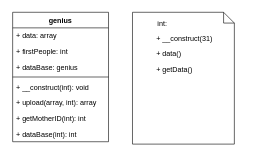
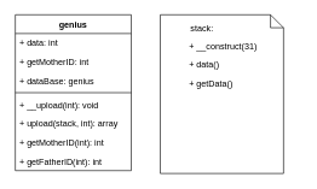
  <mxCell id="0" />
  <mxCell id="1" parent="0" />
  <mxCell id="2" value="genius" style="swimlane;fontStyle=1;align=center;verticalAlign=top;childLayout=stackLayout;horizontal=1;startSize=26;horizontalStack=0;resizeParent=1;resizeParentMax=0;resizeLast=0;collapsible=1;marginBottom=0;" vertex="1" parent="1"><mxGeometry x="20" y="20" width="160" height="216" as="geometry"><mxRectangle x="180" y="210" width="60" height="26" as="alternateBounds" /></mxGeometry></mxCell>
- <mxCell id="3" value="+ data: array" style="text;strokeColor=none;fillColor=none;align=left;verticalAlign=top;spacingLeft=4;spacingRight=4;overflow=hidden;rotatable=0;points=[[0,0.5],[1,0.5]];portConstraint=eastwest;" vertex="1" parent="2"><mxGeometry y="26" width="160" height="26" as="geometry" /></mxCell>
- <mxCell id="4" value="+ firstPeople: int" style="text;strokeColor=none;fillColor=none;align=left;verticalAlign=top;spacingLeft=4;spacingRight=4;overflow=hidden;rotatable=0;points=[[0,0.5],[1,0.5]];portConstraint=eastwest;" vertex="1" parent="2"><mxGeometry y="52" width="160" height="26" as="geometry" /></mxCell>
+ <mxCell id="3" value="+ data: int" style="text;strokeColor=none;fillColor=none;align=left;verticalAlign=top;spacingLeft=4;spacingRight=4;overflow=hidden;rotatable=0;points=[[0,0.5],[1,0.5]];portConstraint=eastwest;" vertex="1" parent="2"><mxGeometry y="26" width="160" height="26" as="geometry" /></mxCell>
+ <mxCell id="4" value="+ getMotherID: int" style="text;strokeColor=none;fillColor=none;align=left;verticalAlign=top;spacingLeft=4;spacingRight=4;overflow=hidden;rotatable=0;points=[[0,0.5],[1,0.5]];portConstraint=eastwest;" vertex="1" parent="2"><mxGeometry y="52" width="160" height="26" as="geometry" /></mxCell>
  <mxCell id="5" value="+ dataBase: genius" style="text;strokeColor=none;fillColor=none;align=left;verticalAlign=top;spacingLeft=4;spacingRight=4;overflow=hidden;rotatable=0;points=[[0,0.5],[1,0.5]];portConstraint=eastwest;" vertex="1" parent="2"><mxGeometry y="78" width="160" height="26" as="geometry" /></mxCell>
  <mxCell id="6" value="" style="line;strokeWidth=1;fillColor=none;align=left;verticalAlign=middle;spacingTop=-1;spacingLeft=3;spacingRight=3;rotatable=0;labelPosition=right;points=[];portConstraint=eastwest;" vertex="1" parent="2"><mxGeometry y="104" width="160" height="8" as="geometry" /></mxCell>
- <mxCell id="7" value="+ __construct(int): void" style="text;strokeColor=none;fillColor=none;align=left;verticalAlign=top;spacingLeft=4;spacingRight=4;overflow=hidden;rotatable=0;points=[[0,0.5],[1,0.5]];portConstraint=eastwest;" vertex="1" parent="2"><mxGeometry y="112" width="160" height="26" as="geometry" /></mxCell>
- <mxCell id="8" value="+ upload(array, int): array" style="text;strokeColor=none;fillColor=none;align=left;verticalAlign=top;spacingLeft=4;spacingRight=4;overflow=hidden;rotatable=0;points=[[0,0.5],[1,0.5]];portConstraint=eastwest;" vertex="1" parent="2"><mxGeometry y="138" width="160" height="26" as="geometry" /></mxCell>
+ <mxCell id="7" value="+ __upload(int): void" style="text;strokeColor=none;fillColor=none;align=left;verticalAlign=top;spacingLeft=4;spacingRight=4;overflow=hidden;rotatable=0;points=[[0,0.5],[1,0.5]];portConstraint=eastwest;" vertex="1" parent="2"><mxGeometry y="112" width="160" height="26" as="geometry" /></mxCell>
+ <mxCell id="8" value="+ upload(stack, int): array" style="text;strokeColor=none;fillColor=none;align=left;verticalAlign=top;spacingLeft=4;spacingRight=4;overflow=hidden;rotatable=0;points=[[0,0.5],[1,0.5]];portConstraint=eastwest;" vertex="1" parent="2"><mxGeometry y="138" width="160" height="26" as="geometry" /></mxCell>
  <mxCell id="9" value="+ getMotherID(int): int" style="text;strokeColor=none;fillColor=none;align=left;verticalAlign=top;spacingLeft=4;spacingRight=4;overflow=hidden;rotatable=0;points=[[0,0.5],[1,0.5]];portConstraint=eastwest;" vertex="1" parent="2"><mxGeometry y="164" width="160" height="26" as="geometry" /></mxCell>
- <mxCell id="10" value="+ dataBase(int): int" style="text;strokeColor=none;fillColor=none;align=left;verticalAlign=top;spacingLeft=4;spacingRight=4;overflow=hidden;rotatable=0;points=[[0,0.5],[1,0.5]];portConstraint=eastwest;" vertex="1" parent="2"><mxGeometry y="190" width="160" height="26" as="geometry" /></mxCell>
- <mxCell id="11" value="&lt;blockquote&gt;int:&lt;br&gt;&lt;br&gt;&lt;br&gt;&lt;/blockquote&gt;" style="shape=note;whiteSpace=wrap;html=1;size=18;verticalAlign=top;align=left;spacingTop=-6;" vertex="1" parent="1"><mxGeometry x="220" y="20" width="170" height="220" as="geometry" /></mxCell>
+ <mxCell id="10" value="+ getFatherID(int): int" style="text;strokeColor=none;fillColor=none;align=left;verticalAlign=top;spacingLeft=4;spacingRight=4;overflow=hidden;rotatable=0;points=[[0,0.5],[1,0.5]];portConstraint=eastwest;" vertex="1" parent="2"><mxGeometry y="190" width="160" height="26" as="geometry" /></mxCell>
+ <mxCell id="11" value="&lt;blockquote&gt;stack:&lt;br&gt;&lt;br&gt;&lt;br&gt;&lt;/blockquote&gt;" style="shape=note;whiteSpace=wrap;html=1;size=18;verticalAlign=top;align=left;spacingTop=-6;" vertex="1" parent="1"><mxGeometry x="220" y="20" width="170" height="220" as="geometry" /></mxCell>
  <mxCell id="12" value="+ data()" style="text;strokeColor=none;fillColor=none;align=left;verticalAlign=top;spacingLeft=4;spacingRight=4;overflow=hidden;rotatable=0;points=[[0,0.5],[1,0.5]];portConstraint=eastwest;" vertex="1" parent="1"><mxGeometry x="254" y="76" width="160" height="26" as="geometry" /></mxCell>
  <mxCell id="13" value="+ __construct(31)" style="text;strokeColor=none;fillColor=none;align=left;verticalAlign=top;spacingLeft=4;spacingRight=4;overflow=hidden;rotatable=0;points=[[0,0.5],[1,0.5]];portConstraint=eastwest;" vertex="1" parent="1"><mxGeometry x="254" y="50" width="160" height="26" as="geometry" /></mxCell>
  <mxCell id="14" value="+ getData()" style="text;strokeColor=none;fillColor=none;align=left;verticalAlign=top;spacingLeft=4;spacingRight=4;overflow=hidden;rotatable=0;points=[[0,0.5],[1,0.5]];portConstraint=eastwest;" vertex="1" parent="1"><mxGeometry x="254" y="102" width="160" height="26" as="geometry" /></mxCell>
